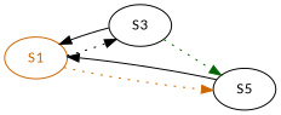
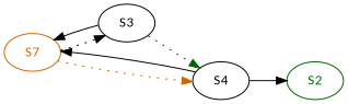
  digraph {
    rankdir=LR
    node [fontname=calibri]
-   S1 [color=darkorange3 fontcolor=darkorange3]
+   S1 [color=darkorange3 fontcolor=darkorange3 label=S7]
    S3
-   S4 [label=S5]
+   S4
+   S2 [color=darkgreen fontcolor=darkgreen]
    S1 -> S3 [color=black style=dotted]
    S1 -> S4 [color=darkorange3 style=dotted]
    S3 -> S1
    S3 -> S4 [color=darkgreen style=dotted]
    S4 -> S1
+   S4 -> S2
  }
